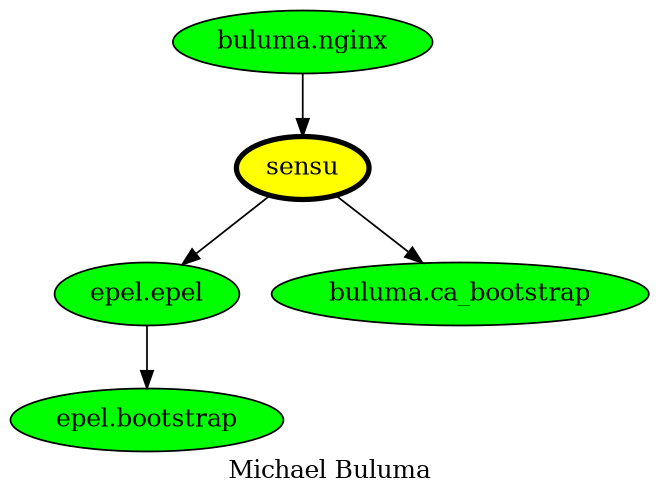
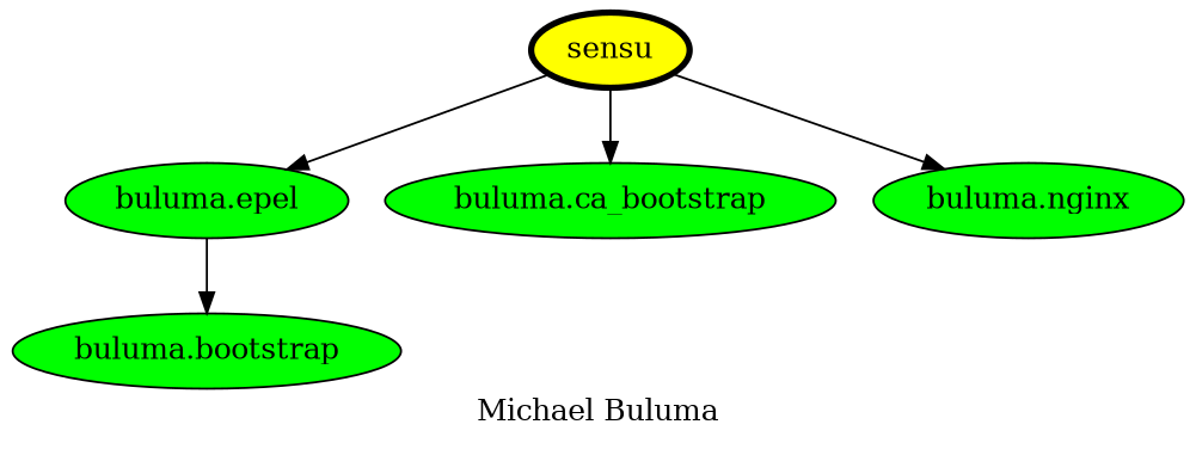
  digraph {
    label="Michael Buluma"
    node [fillcolor=green style=filled]
    sensu [fillcolor=yellow penwidth=3]
-   "buluma.epel" [label="epel.epel"]
+   "buluma.epel"
    n3 [label="buluma.ca_bootstrap"]
    "buluma.nginx"
-   "buluma.bootstrap" [label="epel.bootstrap"]
+   "buluma.bootstrap"
    sensu -> "buluma.epel"
    sensu -> n3
-   "buluma.nginx" -> sensu
+   sensu -> "buluma.nginx"
    "buluma.epel" -> "buluma.bootstrap"
  }
